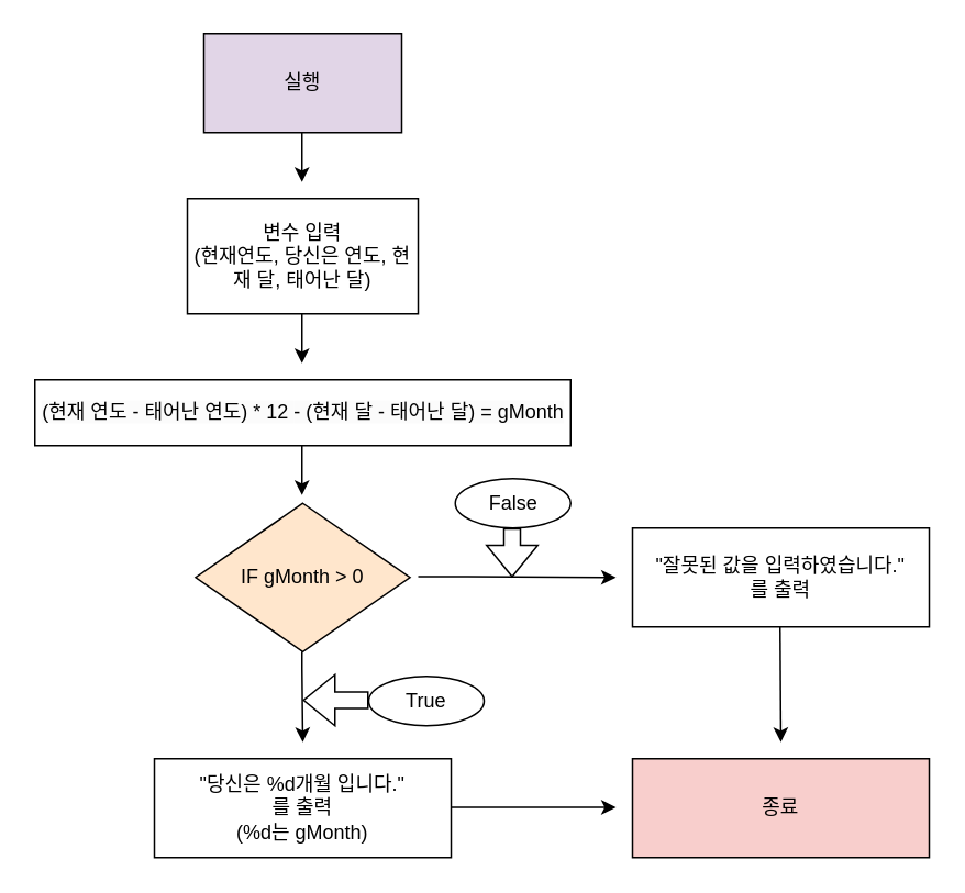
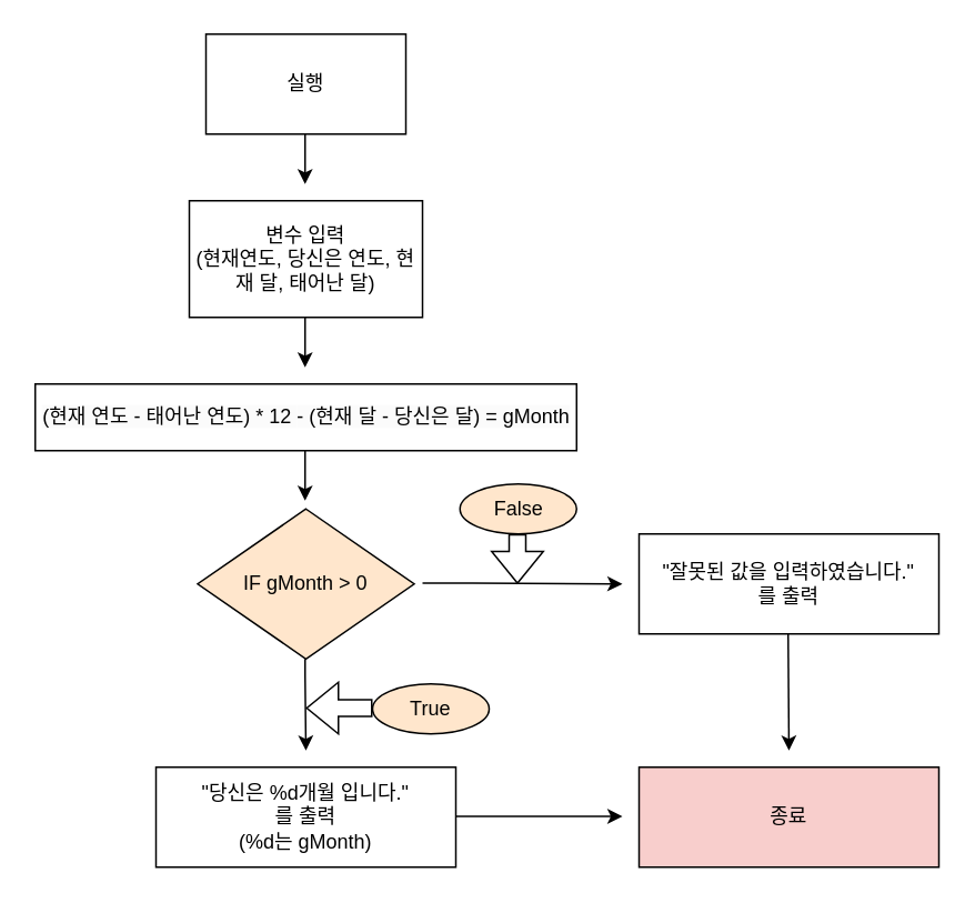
  <mxCell id="0" />
  <mxCell id="1" parent="0" />
- <mxCell id="2" value="실행" style="rounded=0;whiteSpace=wrap;html=1;fillColor=#e1d5e7;" vertex="1" parent="1"><mxGeometry x="123" y="20" width="120" height="60" as="geometry" /></mxCell>
+ <mxCell id="2" value="실행" style="rounded=0;whiteSpace=wrap;html=1;" vertex="1" parent="1"><mxGeometry x="123" y="20" width="120" height="60" as="geometry" /></mxCell>
  <mxCell id="3" value="IF gMonth &amp;gt; 0" style="rhombus;whiteSpace=wrap;html=1;fillColor=#ffe6cc;" vertex="1" parent="1"><mxGeometry x="118" y="305" width="130" height="90" as="geometry" /></mxCell>
  <mxCell id="4" value="변수 입력&lt;br&gt;(현재연도, 당신은 연도, 현재 달, 태어난 달)" style="rounded=0;whiteSpace=wrap;html=1;" vertex="1" parent="1"><mxGeometry x="113" y="120" width="140" height="70" as="geometry" /></mxCell>
- <mxCell id="5" value="&lt;span style=&quot;color: rgb(0, 0, 0); font-family: Helvetica; font-size: 12px; font-style: normal; font-variant-ligatures: normal; font-variant-caps: normal; font-weight: 400; letter-spacing: normal; orphans: 2; text-indent: 0px; text-transform: none; widows: 2; word-spacing: 0px; -webkit-text-stroke-width: 0px; background-color: rgb(251, 251, 251); text-decoration-thickness: initial; text-decoration-style: initial; text-decoration-color: initial; float: none; display: inline !important;&quot;&gt;(현재 연도 - 태어난 연도) * 12&amp;nbsp;&lt;/span&gt;&lt;span style=&quot;color: rgb(0, 0, 0); font-family: Helvetica; font-size: 12px; font-style: normal; font-variant-ligatures: normal; font-variant-caps: normal; font-weight: 400; letter-spacing: normal; orphans: 2; text-indent: 0px; text-transform: none; widows: 2; word-spacing: 0px; -webkit-text-stroke-width: 0px; background-color: rgb(251, 251, 251); text-decoration-thickness: initial; text-decoration-style: initial; text-decoration-color: initial; float: none; display: inline !important;&quot;&gt;- (현재 달 - 태어난 달) = gMonth&lt;/span&gt;" style="rounded=0;whiteSpace=wrap;html=1;align=center;" vertex="1" parent="1"><mxGeometry x="20.5" y="230" width="325" height="40" as="geometry" /></mxCell>
+ <mxCell id="5" value="&lt;span style=&quot;color: rgb(0, 0, 0); font-family: Helvetica; font-size: 12px; font-style: normal; font-variant-ligatures: normal; font-variant-caps: normal; font-weight: 400; letter-spacing: normal; orphans: 2; text-indent: 0px; text-transform: none; widows: 2; word-spacing: 0px; -webkit-text-stroke-width: 0px; background-color: rgb(251, 251, 251); text-decoration-thickness: initial; text-decoration-style: initial; text-decoration-color: initial; float: none; display: inline !important;&quot;&gt;(현재 연도 - 태어난 연도) * 12&amp;nbsp;&lt;/span&gt;&lt;span style=&quot;color: rgb(0, 0, 0); font-family: Helvetica; font-size: 12px; font-style: normal; font-variant-ligatures: normal; font-variant-caps: normal; font-weight: 400; letter-spacing: normal; orphans: 2; text-indent: 0px; text-transform: none; widows: 2; word-spacing: 0px; -webkit-text-stroke-width: 0px; background-color: rgb(251, 251, 251); text-decoration-thickness: initial; text-decoration-style: initial; text-decoration-color: initial; float: none; display: inline !important;&quot;&gt;- (현재 달 - 당신은 달) = gMonth&lt;/span&gt;" style="rounded=0;whiteSpace=wrap;html=1;align=center;" vertex="1" parent="1"><mxGeometry x="20.5" y="230" width="325" height="40" as="geometry" /></mxCell>
  <mxCell id="6" value="&quot;잘못된 값을 입력하였습니다.&quot;&lt;br&gt;를 출력" style="rounded=0;whiteSpace=wrap;html=1;" vertex="1" parent="1"><mxGeometry x="383" y="320" width="180" height="60" as="geometry" /></mxCell>
  <mxCell id="7" value="&quot;당신은 %d개월 입니다.&quot;&lt;br&gt;를 출력&lt;br&gt;(%d는 gMonth)" style="rounded=0;whiteSpace=wrap;html=1;" vertex="1" parent="1"><mxGeometry x="93" y="460" width="180" height="60" as="geometry" /></mxCell>
  <mxCell id="8" value="" style="endArrow=classic;html=1;rounded=0;" edge="1" parent="1"><mxGeometry width="50" height="50" relative="1" as="geometry"><mxPoint x="182.5" y="80" as="sourcePoint" /><mxPoint x="182.5" y="110" as="targetPoint" /><Array as="points"><mxPoint x="182.5" y="90" /></Array></mxGeometry></mxCell>
  <mxCell id="9" value="" style="endArrow=classic;html=1;rounded=0;" edge="1" parent="1"><mxGeometry width="50" height="50" relative="1" as="geometry"><mxPoint x="182.5" y="190" as="sourcePoint" /><mxPoint x="182.5" y="220" as="targetPoint" /><Array as="points"><mxPoint x="182.5" y="200" /></Array></mxGeometry></mxCell>
  <mxCell id="10" value="" style="endArrow=classic;html=1;rounded=0;" edge="1" parent="1"><mxGeometry width="50" height="50" relative="1" as="geometry"><mxPoint x="182.5" y="270" as="sourcePoint" /><mxPoint x="182.5" y="300" as="targetPoint" /><Array as="points"><mxPoint x="182.5" y="280" /></Array></mxGeometry></mxCell>
  <mxCell id="11" value="" style="endArrow=classic;html=1;rounded=0;" edge="1" parent="1"><mxGeometry width="50" height="50" relative="1" as="geometry"><mxPoint x="182.5" y="395" as="sourcePoint" /><mxPoint x="183" y="450" as="targetPoint" /><Array as="points"><mxPoint x="182.5" y="405" /></Array></mxGeometry></mxCell>
  <mxCell id="12" value="" style="endArrow=classic;html=1;rounded=0;" edge="1" parent="1"><mxGeometry width="50" height="50" relative="1" as="geometry"><mxPoint x="253" y="349.5" as="sourcePoint" /><mxPoint x="373" y="350" as="targetPoint" /><Array as="points"><mxPoint x="283" y="349.5" /></Array></mxGeometry></mxCell>
- <mxCell id="13" value="False" style="ellipse;whiteSpace=wrap;html=1;" vertex="1" parent="1"><mxGeometry x="275.5" y="290" width="70" height="30" as="geometry" /></mxCell>
- <mxCell id="14" value="True" style="ellipse;whiteSpace=wrap;html=1;" vertex="1" parent="1"><mxGeometry x="223" y="410" width="70" height="30" as="geometry" /></mxCell>
+ <mxCell id="13" value="False" style="ellipse;whiteSpace=wrap;html=1;fillColor=#ffe6cc;" vertex="1" parent="1"><mxGeometry x="275.5" y="290" width="70" height="30" as="geometry" /></mxCell>
+ <mxCell id="14" value="True" style="ellipse;whiteSpace=wrap;html=1;fillColor=#ffe6cc;" vertex="1" parent="1"><mxGeometry x="223" y="410" width="70" height="30" as="geometry" /></mxCell>
  <mxCell id="15" value="" style="shape=flexArrow;endArrow=classic;html=1;rounded=0;" edge="1" parent="1"><mxGeometry width="50" height="50" relative="1" as="geometry"><mxPoint x="310" y="320" as="sourcePoint" /><mxPoint x="310" y="350" as="targetPoint" /></mxGeometry></mxCell>
  <mxCell id="16" value="" style="shape=flexArrow;endArrow=classic;html=1;rounded=0;" edge="1" parent="1"><mxGeometry width="50" height="50" relative="1" as="geometry"><mxPoint x="223" y="424.5" as="sourcePoint" /><mxPoint x="183" y="424.5" as="targetPoint" /></mxGeometry></mxCell>
  <mxCell id="17" value="" style="endArrow=classic;html=1;rounded=0;" edge="1" parent="1"><mxGeometry width="50" height="50" relative="1" as="geometry"><mxPoint x="273" y="489.5" as="sourcePoint" /><mxPoint x="373" y="489.5" as="targetPoint" /></mxGeometry></mxCell>
  <mxCell id="18" value="" style="endArrow=classic;html=1;rounded=0;" edge="1" parent="1"><mxGeometry width="50" height="50" relative="1" as="geometry"><mxPoint x="472.5" y="380" as="sourcePoint" /><mxPoint x="473" y="450" as="targetPoint" /></mxGeometry></mxCell>
  <mxCell id="19" value="종료" style="rounded=0;whiteSpace=wrap;html=1;fillColor=#f8cecc;" vertex="1" parent="1"><mxGeometry x="383" y="460" width="180" height="60" as="geometry" /></mxCell>
